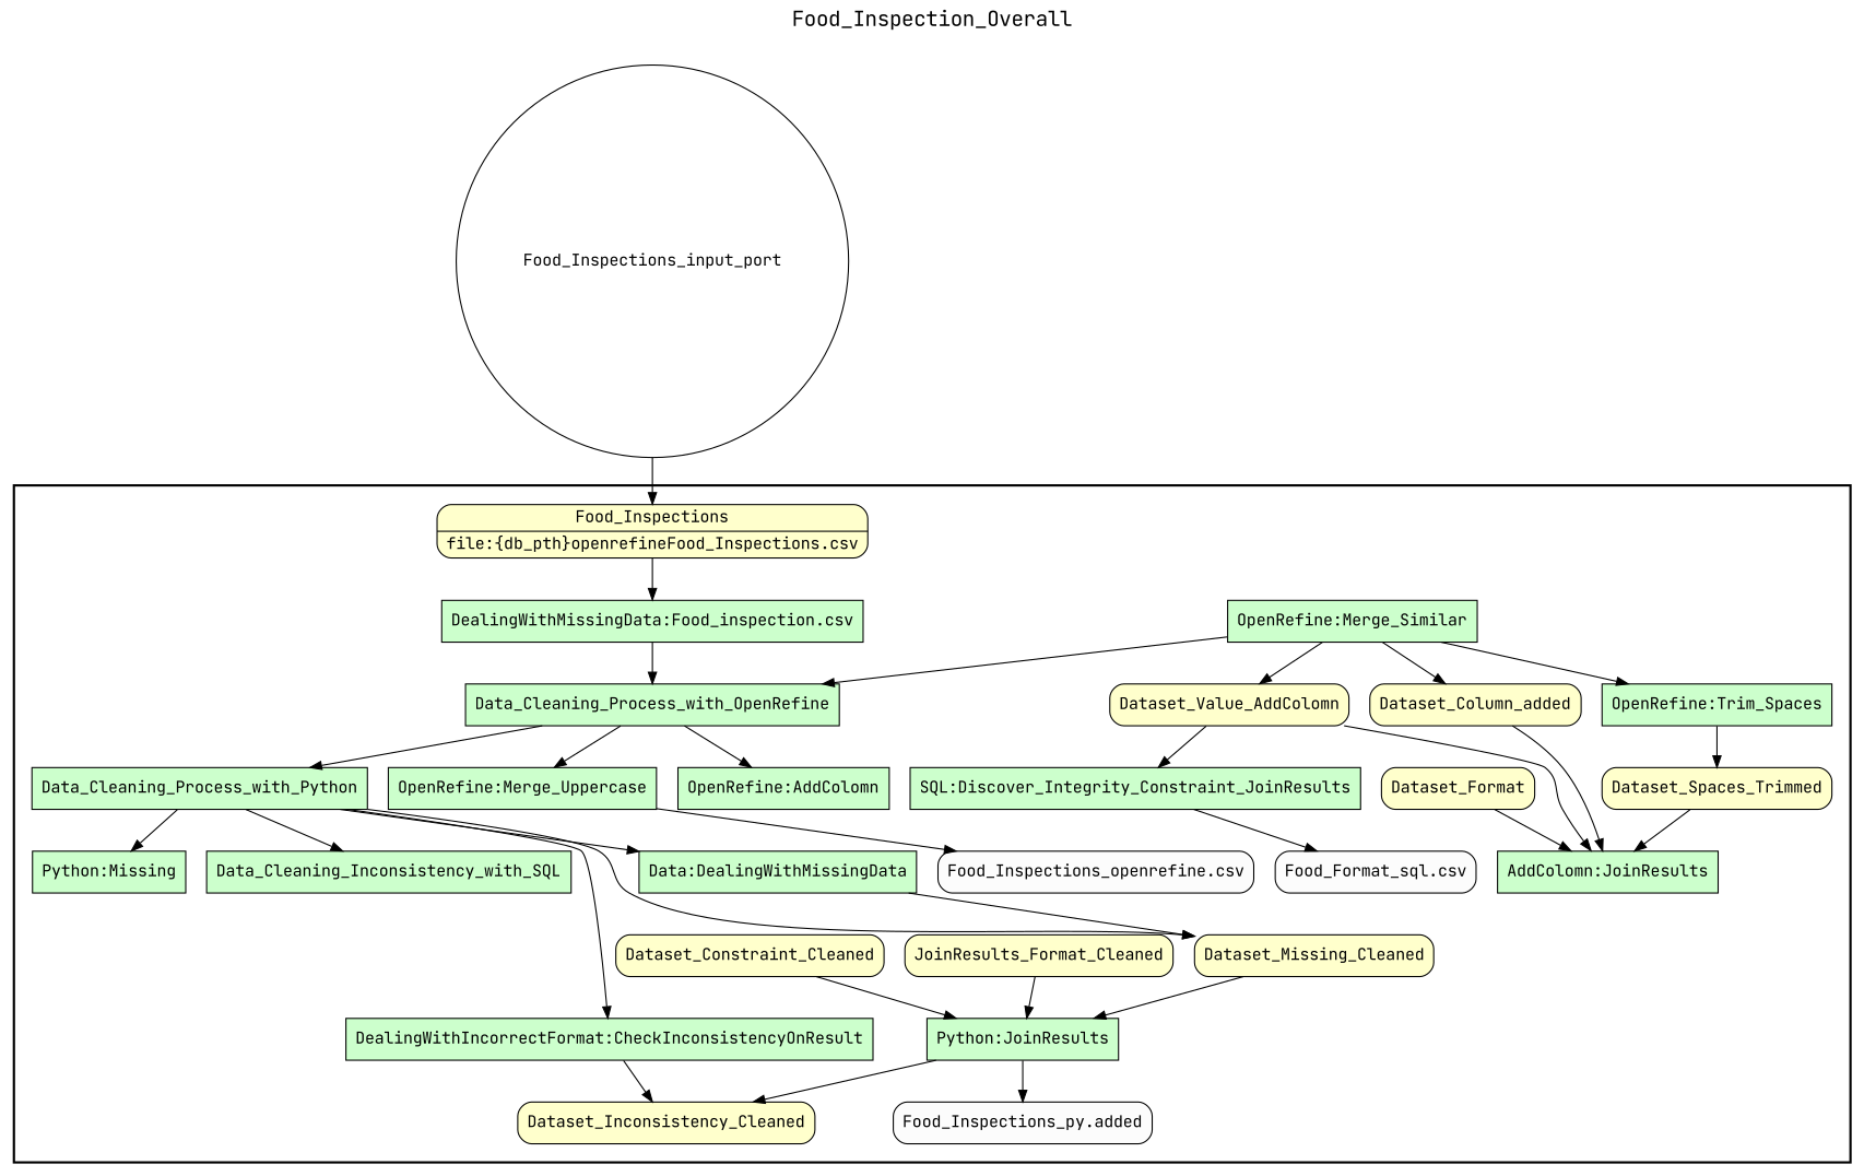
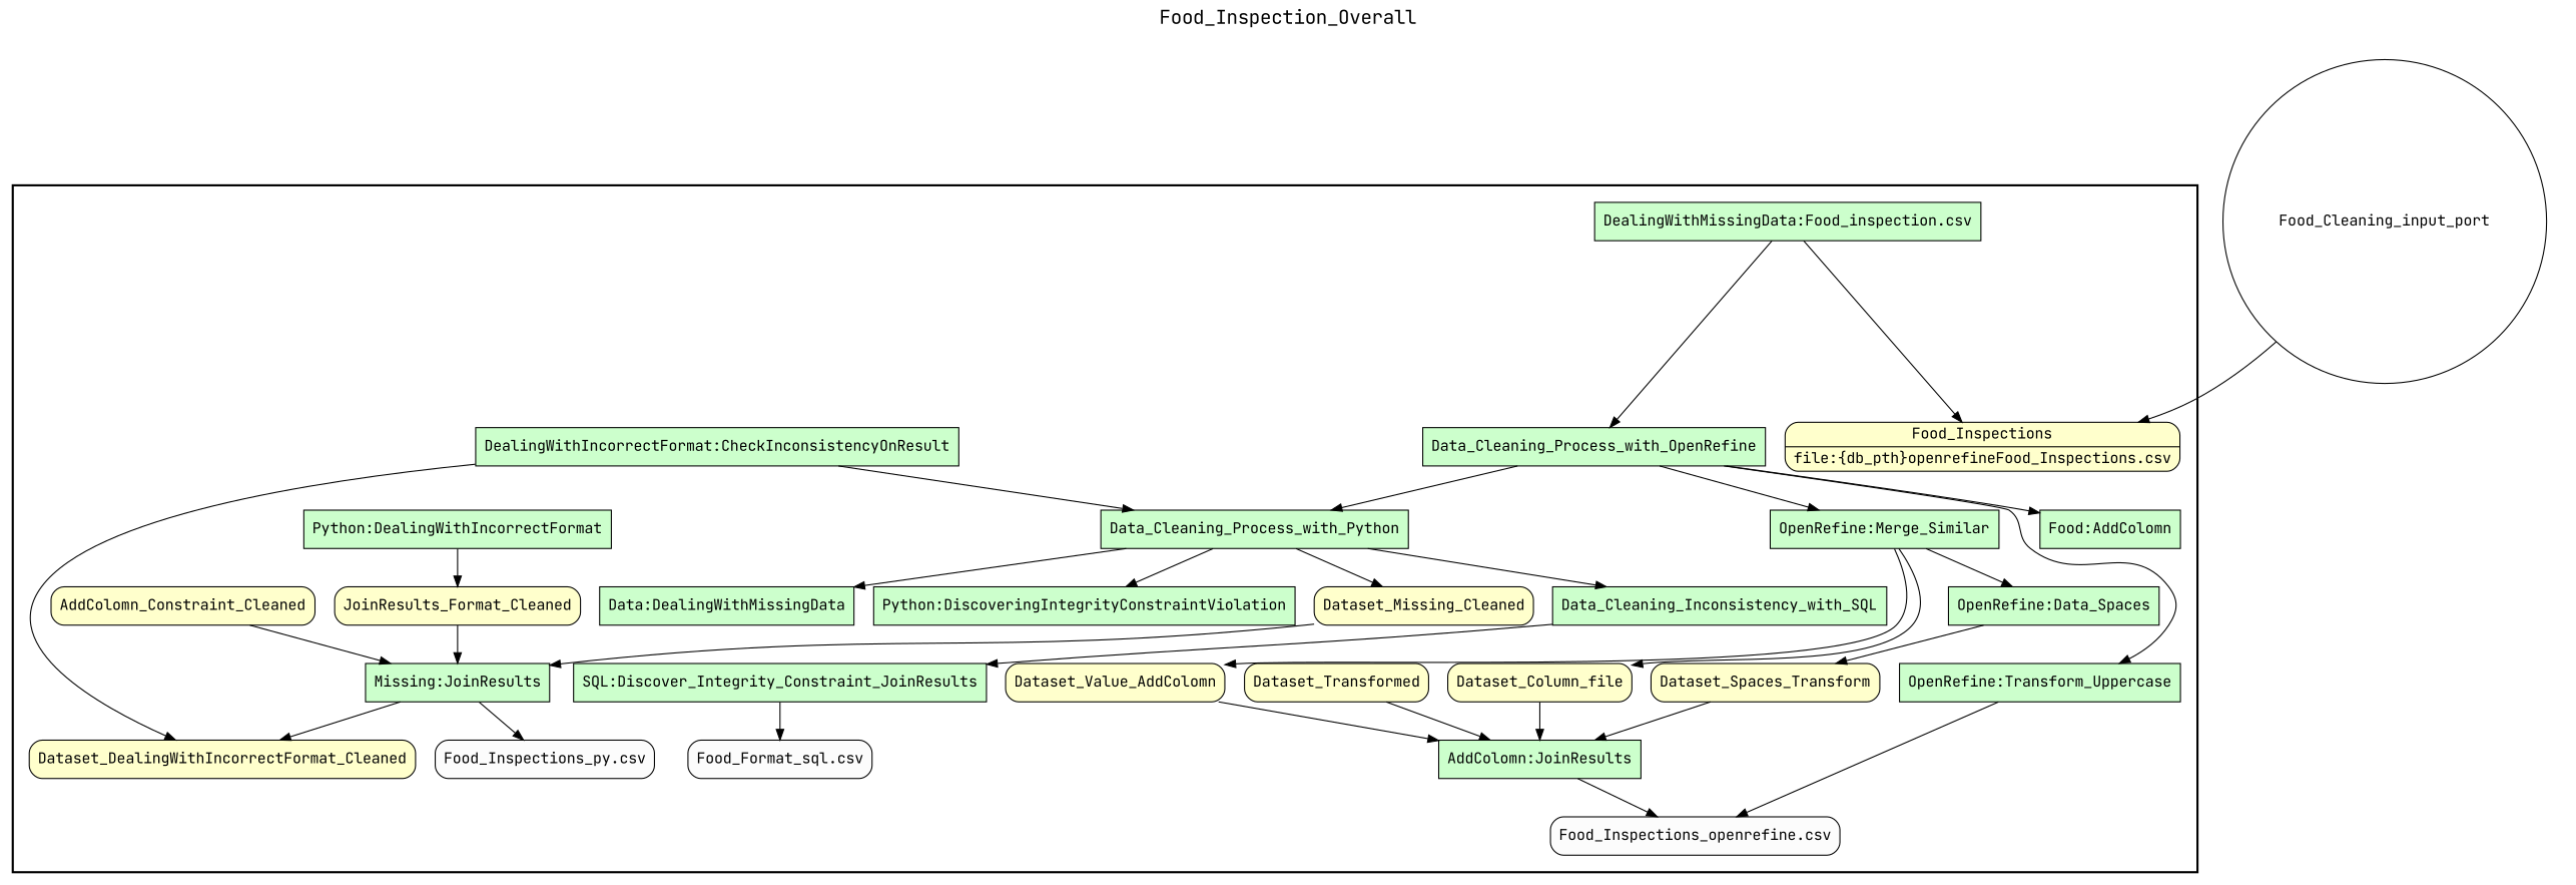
  digraph {
    fontname="JetBrains Mono"
    fontsize=18
    label=Food_Inspection_Overall
    labelloc=t
    rankdir=TB
    node [fillcolor="#CCFFCC" fontname="JetBrains Mono" peripheries=1 shape=box style=filled]
    edge [fontname="JetBrains Mono"]
    n1 [label="DealingWithMissingData:Food_inspection.csv"]
    Data_Cleaning_Process_with_OpenRefine
-   "OpenRefine:Trim_Spaces"
-   "OpenRefine:Transform_Uppercase" [label="OpenRefine:Merge_Uppercase"]
+   "OpenRefine:Trim_Spaces" [label="OpenRefine:Data_Spaces"]
+   "OpenRefine:Transform_Uppercase"
    "OpenRefine:Merge_Similar"
-   "OpenRefine:AddColomn"
+   "OpenRefine:AddColomn" [label="Food:AddColomn"]
    Data_Cleaning_Process_with_Python
-   Dataset_Spaces_Trimmed [fillcolor="#FFFFCC" style="rounded,filled"]
-   Dataset_Transformed [fillcolor="#FFFFCC" style="rounded,filled" label=Dataset_Format]
+   Dataset_Spaces_Trimmed [fillcolor="#FFFFCC" style="rounded,filled" label=Dataset_Spaces_Transform]
+   Dataset_Transformed [fillcolor="#FFFFCC" style="rounded,filled"]
    n10 [fillcolor="#FFFFCC" label=Dataset_Value_AddColomn style="rounded,filled"]
-   Dataset_Column_added [fillcolor="#FFFFCC" style="rounded,filled"]
+   Dataset_Column_added [fillcolor="#FFFFCC" style="rounded,filled" label=Dataset_Column_file]
    n12 [label="AddColomn:JoinResults"]
    "Food_Inspections_openrefine.csv" [fillcolor="#FCFCFC" style="rounded,filled"]
    n14 [label="Data:DealingWithMissingData"]
+   "Python:DealingWithIncorrectFormat"
    n16 [label="DealingWithIncorrectFormat:CheckInconsistencyOnResult"]
-   "Python:DiscoveringIntegrityConstraintViolation" [label="Python:Missing"]
+   "Python:DiscoveringIntegrityConstraintViolation"
    n18 [label=Data_Cleaning_Inconsistency_with_SQL]
    Dataset_Missing_Cleaned [fillcolor="#FFFFCC" style="rounded,filled"]
    n20 [fillcolor="#FFFFCC" label=JoinResults_Format_Cleaned style="rounded,filled"]
-   Dataset_Inconsistency_Cleaned [fillcolor="#FFFFCC" style="rounded,filled"]
-   Dataset_Constraint_Cleaned [fillcolor="#FFFFCC" style="rounded,filled"]
-   "Python:JoinResults"
-   "Food_Inspections_py.csv" [fillcolor="#FCFCFC" style="rounded,filled" label="Food_Inspections_py.added"]
+   Dataset_Inconsistency_Cleaned [fillcolor="#FFFFCC" style="rounded,filled" label=Dataset_DealingWithIncorrectFormat_Cleaned]
+   Dataset_Constraint_Cleaned [fillcolor="#FFFFCC" style="rounded,filled" label=AddColomn_Constraint_Cleaned]
+   "Python:JoinResults" [label="Missing:JoinResults"]
+   "Food_Inspections_py.csv" [fillcolor="#FCFCFC" style="rounded,filled"]
    n25 [label="SQL:Discover_Integrity_Constraint_JoinResults"]
    n26 [fillcolor="#FCFCFC" label="Food_Format_sql.csv" style="rounded,filled"]
    n27 [fillcolor="#FFFFCC" label="{<f0> Food_Inspections |<f1> file\:\{db_pth\}\openrefine\Food_Inspections.csv}" rankdir=LR shape=record style="rounded,filled"]
-   Food_Inspections_input_port [fillcolor="#FFFFFF" shape=circle style="rounded,filled" width=0.2]
+   Food_Inspections_input_port [fillcolor="#FFFFFF" shape=circle style="rounded,filled" width=0.2 label=Food_Cleaning_input_port]
    subgraph cluster_1 {
      color=black
      label=""
      penwidth=2
      subgraph cluster_2 {
        color=white
        label=""
        penwidth=2
        n1
        Data_Cleaning_Process_with_OpenRefine
        "OpenRefine:Trim_Spaces"
        "OpenRefine:Transform_Uppercase"
        "OpenRefine:Merge_Similar"
        "OpenRefine:AddColomn"
        Data_Cleaning_Process_with_Python
        Dataset_Spaces_Trimmed
        Dataset_Transformed
        n10
        Dataset_Column_added
        n12
        "Food_Inspections_openrefine.csv"
        n14
+       "Python:DealingWithIncorrectFormat"
        n16
        "Python:DiscoveringIntegrityConstraintViolation"
        n18
        Dataset_Missing_Cleaned
        n20
        Dataset_Inconsistency_Cleaned
        Dataset_Constraint_Cleaned
        "Python:JoinResults"
        "Food_Inspections_py.csv"
        n25
        n26
        n27
      }
    }
    subgraph cluster_3 {
      color=white
      label=""
      subgraph cluster_4 {
        color=white
        label=""
      }
    }
    subgraph cluster_5 {
      color=white
      label=""
      subgraph cluster_6 {
        color=white
        label=""
        Food_Inspections_input_port
      }
    }
    n1 -> Data_Cleaning_Process_with_OpenRefine
    Data_Cleaning_Process_with_OpenRefine -> "OpenRefine:Transform_Uppercase"
-   "OpenRefine:Merge_Similar" -> Data_Cleaning_Process_with_OpenRefine
+   Data_Cleaning_Process_with_OpenRefine -> "OpenRefine:Merge_Similar"
    Data_Cleaning_Process_with_OpenRefine -> "OpenRefine:AddColomn"
    Data_Cleaning_Process_with_OpenRefine -> Data_Cleaning_Process_with_Python
    "OpenRefine:Trim_Spaces" -> Dataset_Spaces_Trimmed
    "OpenRefine:Transform_Uppercase" -> "Food_Inspections_openrefine.csv"
    "OpenRefine:Merge_Similar" -> "OpenRefine:Trim_Spaces"
    "OpenRefine:Merge_Similar" -> n10
    "OpenRefine:Merge_Similar" -> Dataset_Column_added
    Data_Cleaning_Process_with_Python -> n14
-   Data_Cleaning_Process_with_Python -> n16
+   n16 -> Data_Cleaning_Process_with_Python
    Data_Cleaning_Process_with_Python -> "Python:DiscoveringIntegrityConstraintViolation"
    Data_Cleaning_Process_with_Python -> n18
    Data_Cleaning_Process_with_Python -> Dataset_Missing_Cleaned
    Dataset_Spaces_Trimmed -> n12
    Dataset_Transformed -> n12
    n10 -> n12
    Dataset_Column_added -> n12
-   n14 -> Dataset_Missing_Cleaned
+   n12 -> "Food_Inspections_openrefine.csv"
+   "Python:DealingWithIncorrectFormat" -> n20
    n16 -> Dataset_Inconsistency_Cleaned
-   n10 -> n25
+   n18 -> n25
    Dataset_Missing_Cleaned -> "Python:JoinResults"
    n20 -> "Python:JoinResults"
    Dataset_Constraint_Cleaned -> "Python:JoinResults"
    "Python:JoinResults" -> Dataset_Inconsistency_Cleaned
    "Python:JoinResults" -> "Food_Inspections_py.csv"
    n25 -> n26
-   n27 -> n1
+   n1 -> n27
    Food_Inspections_input_port -> n27
  }
